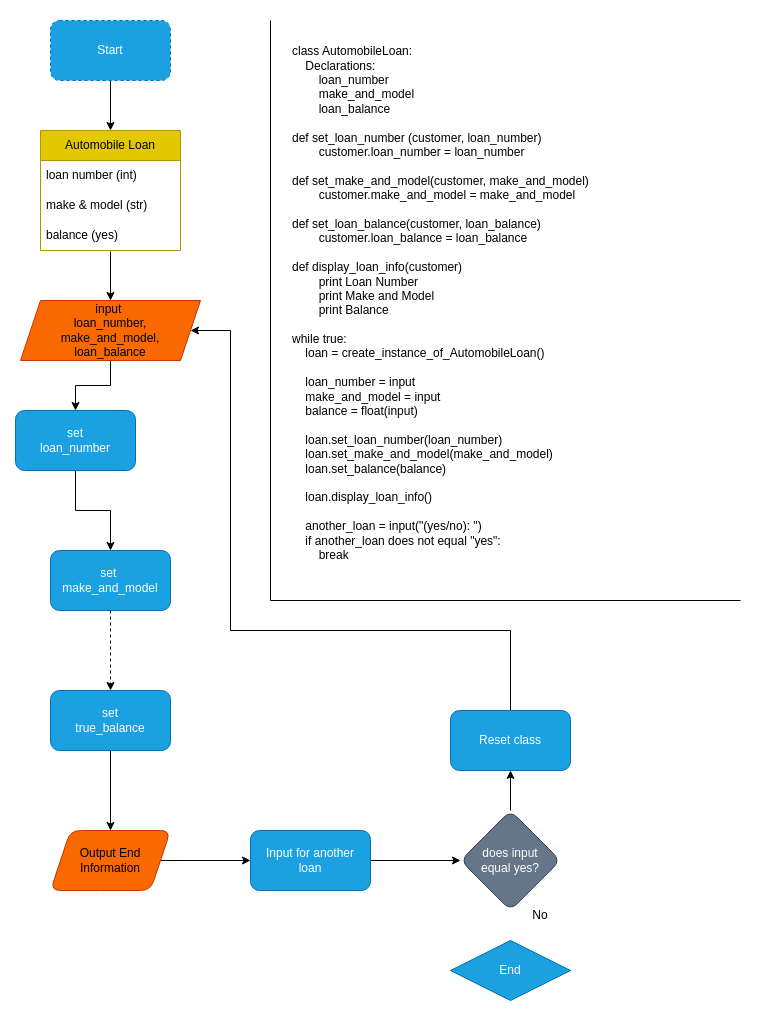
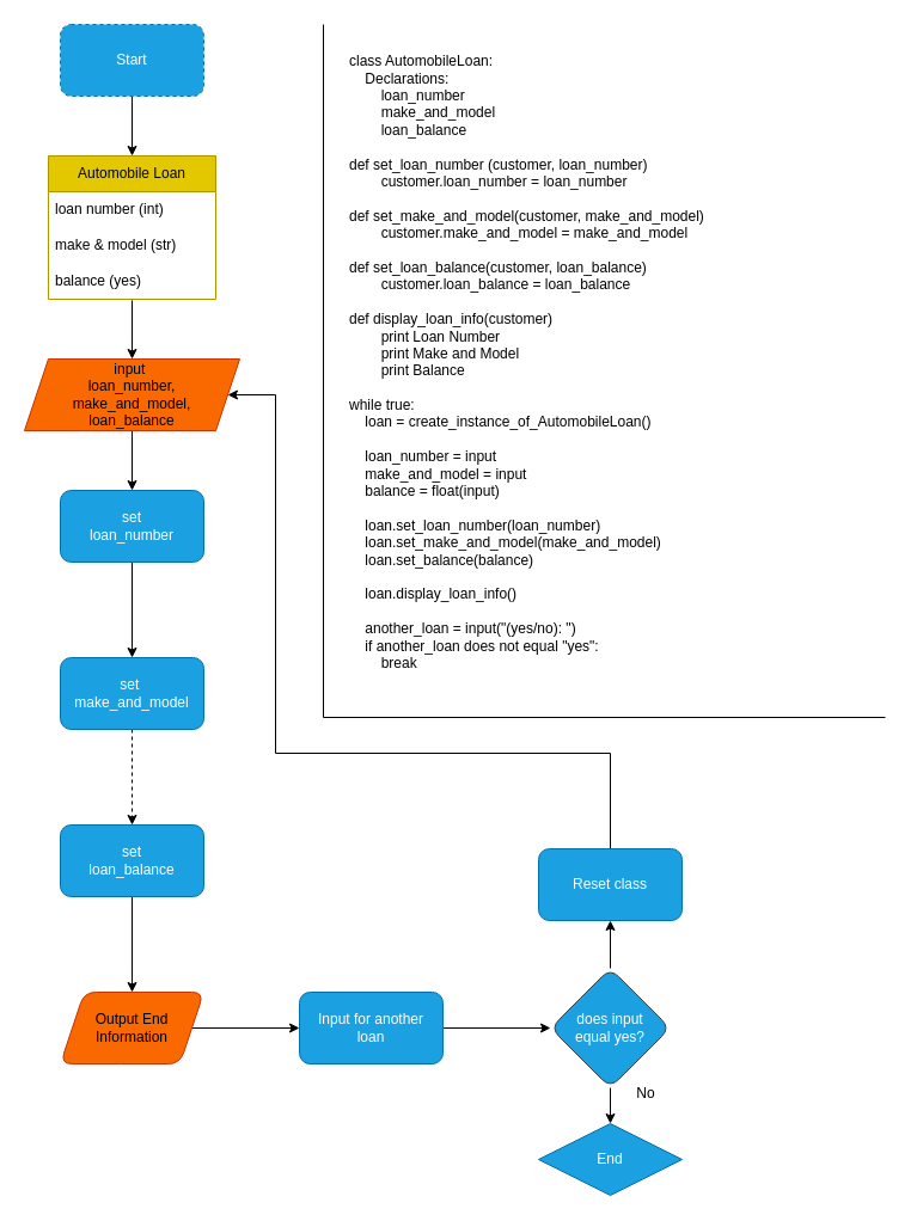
  <mxCell id="0" />
  <mxCell id="1" parent="0" />
  <mxCell id="2" value="" style="edgeStyle=orthogonalEdgeStyle;rounded=0;orthogonalLoop=1;jettySize=auto;html=1;entryX=0.5;entryY=0;entryDx=0;entryDy=0;" edge="1" parent="1" source="3" target="4"><mxGeometry relative="1" as="geometry" /></mxCell>
  <mxCell id="3" value="Start" style="rounded=1;whiteSpace=wrap;html=1;fillColor=#1ba1e2;fontColor=#ffffff;strokeColor=#006EAF;dashed=1;" parent="1" vertex="1"><mxGeometry x="50" y="20" width="120" height="60" as="geometry" /></mxCell>
  <mxCell id="4" value="Automobile Loan" style="swimlane;fontStyle=0;childLayout=stackLayout;horizontal=1;startSize=30;horizontalStack=0;resizeParent=1;resizeParentMax=0;resizeLast=0;collapsible=1;marginBottom=0;whiteSpace=wrap;html=1;fillColor=#e3c800;fontColor=#000000;strokeColor=#B09500;" parent="1" vertex="1"><mxGeometry x="40" y="130" width="140" height="120" as="geometry" /></mxCell>
  <mxCell id="5" value="loan number (int)" style="text;strokeColor=none;fillColor=none;align=left;verticalAlign=middle;spacingLeft=4;spacingRight=4;overflow=hidden;points=[[0,0.5],[1,0.5]];portConstraint=eastwest;rotatable=0;whiteSpace=wrap;html=1;" parent="4" vertex="1"><mxGeometry y="30" width="140" height="30" as="geometry" /></mxCell>
  <mxCell id="6" value="make &amp;amp; model (str)" style="text;strokeColor=none;fillColor=none;align=left;verticalAlign=middle;spacingLeft=4;spacingRight=4;overflow=hidden;points=[[0,0.5],[1,0.5]];portConstraint=eastwest;rotatable=0;whiteSpace=wrap;html=1;" parent="4" vertex="1"><mxGeometry y="60" width="140" height="30" as="geometry" /></mxCell>
  <mxCell id="7" value="balance (yes)" style="text;strokeColor=none;fillColor=none;align=left;verticalAlign=middle;spacingLeft=4;spacingRight=4;overflow=hidden;points=[[0,0.5],[1,0.5]];portConstraint=eastwest;rotatable=0;whiteSpace=wrap;html=1;" parent="4" vertex="1"><mxGeometry y="90" width="140" height="30" as="geometry" /></mxCell>
  <mxCell id="8" value="" style="endArrow=classic;html=1;rounded=0;exitX=0.5;exitY=1.033;exitDx=0;exitDy=0;exitPerimeter=0;" edge="1" parent="1" source="7"><mxGeometry width="50" height="50" relative="1" as="geometry"><mxPoint x="300" y="570" as="sourcePoint" /><mxPoint x="110" y="300" as="targetPoint" /></mxGeometry></mxCell>
  <mxCell id="9" value="" style="edgeStyle=orthogonalEdgeStyle;rounded=0;orthogonalLoop=1;jettySize=auto;html=1;" edge="1" parent="1" source="10" target="12"><mxGeometry relative="1" as="geometry" /></mxCell>
  <mxCell id="10" value="input&amp;nbsp;&lt;br&gt;loan_number,&lt;br&gt;make_and_model,&lt;br&gt;loan_balance" style="shape=parallelogram;perimeter=parallelogramPerimeter;whiteSpace=wrap;html=1;fixedSize=1;fillColor=#fa6800;fontColor=#000000;strokeColor=#C73500;" vertex="1" parent="1"><mxGeometry x="20" y="300" width="180" height="60" as="geometry" /></mxCell>
  <mxCell id="11" value="" style="edgeStyle=orthogonalEdgeStyle;rounded=0;orthogonalLoop=1;jettySize=auto;html=1;" edge="1" parent="1" source="12" target="14"><mxGeometry relative="1" as="geometry" /></mxCell>
- <mxCell id="12" value="set &lt;br&gt;loan_number" style="rounded=1;whiteSpace=wrap;html=1;fillColor=#1ba1e2;fontColor=#ffffff;strokeColor=#006EAF;" vertex="1" parent="1"><mxGeometry x="15" y="410" width="120" height="60" as="geometry" /></mxCell>
+ <mxCell id="12" value="set &lt;br&gt;loan_number" style="rounded=1;whiteSpace=wrap;html=1;fillColor=#1ba1e2;fontColor=#ffffff;strokeColor=#006EAF;" vertex="1" parent="1"><mxGeometry x="50" y="410" width="120" height="60" as="geometry" /></mxCell>
  <mxCell id="13" value="" style="edgeStyle=orthogonalEdgeStyle;rounded=0;orthogonalLoop=1;jettySize=auto;html=1;dashed=1;" edge="1" parent="1" source="14" target="16"><mxGeometry relative="1" as="geometry" /></mxCell>
  <mxCell id="14" value="set&amp;nbsp;&lt;br&gt;make_and_model" style="whiteSpace=wrap;html=1;rounded=1;fillColor=#1ba1e2;fontColor=#ffffff;strokeColor=#006EAF;" vertex="1" parent="1"><mxGeometry x="50" y="550" width="120" height="60" as="geometry" /></mxCell>
  <mxCell id="15" value="" style="edgeStyle=orthogonalEdgeStyle;rounded=0;orthogonalLoop=1;jettySize=auto;html=1;" edge="1" parent="1" source="16" target="18"><mxGeometry relative="1" as="geometry" /></mxCell>
- <mxCell id="16" value="set&lt;br&gt;true_balance" style="whiteSpace=wrap;html=1;rounded=1;fillColor=#1ba1e2;fontColor=#ffffff;strokeColor=#006EAF;" vertex="1" parent="1"><mxGeometry x="50" y="690" width="120" height="60" as="geometry" /></mxCell>
+ <mxCell id="16" value="set&lt;br&gt;loan_balance" style="whiteSpace=wrap;html=1;rounded=1;fillColor=#1ba1e2;fontColor=#ffffff;strokeColor=#006EAF;" vertex="1" parent="1"><mxGeometry x="50" y="690" width="120" height="60" as="geometry" /></mxCell>
  <mxCell id="17" value="" style="edgeStyle=orthogonalEdgeStyle;rounded=0;orthogonalLoop=1;jettySize=auto;html=1;" edge="1" parent="1" source="18" target="20"><mxGeometry relative="1" as="geometry" /></mxCell>
  <mxCell id="18" value="Output End&lt;br&gt;Information" style="shape=parallelogram;perimeter=parallelogramPerimeter;whiteSpace=wrap;html=1;fixedSize=1;rounded=1;fillColor=#fa6800;fontColor=#000000;strokeColor=#C73500;" vertex="1" parent="1"><mxGeometry x="50" y="830" width="120" height="60" as="geometry" /></mxCell>
  <mxCell id="19" value="" style="edgeStyle=orthogonalEdgeStyle;rounded=0;orthogonalLoop=1;jettySize=auto;html=1;" edge="1" parent="1" source="20" target="23"><mxGeometry relative="1" as="geometry" /></mxCell>
  <mxCell id="20" value="Input for another&lt;br&gt;loan" style="whiteSpace=wrap;html=1;rounded=1;fillColor=#1ba1e2;fontColor=#ffffff;strokeColor=#006EAF;" vertex="1" parent="1"><mxGeometry x="250" y="830" width="120" height="60" as="geometry" /></mxCell>
+ <mxCell id="21" value="" style="edgeStyle=orthogonalEdgeStyle;rounded=0;orthogonalLoop=1;jettySize=auto;html=1;" edge="1" parent="1" source="23" target="24"><mxGeometry relative="1" as="geometry" /></mxCell>
  <mxCell id="22" value="" style="edgeStyle=orthogonalEdgeStyle;rounded=0;orthogonalLoop=1;jettySize=auto;html=1;" edge="1" parent="1" source="23" target="26"><mxGeometry relative="1" as="geometry" /></mxCell>
- <mxCell id="23" value="does input &lt;br&gt;equal yes?" style="rhombus;whiteSpace=wrap;html=1;rounded=1;fillColor=#647687;fontColor=#ffffff;strokeColor=#314354;" vertex="1" parent="1"><mxGeometry x="460" y="810" width="100" height="100" as="geometry" /></mxCell>
+ <mxCell id="23" value="does input &lt;br&gt;equal yes?" style="rhombus;whiteSpace=wrap;html=1;rounded=1;fillColor=#1ba1e2;fontColor=#ffffff;strokeColor=#314354;" vertex="1" parent="1"><mxGeometry x="460" y="810" width="100" height="100" as="geometry" /></mxCell>
  <mxCell id="24" value="End" style="rhombus;whiteSpace=wrap;html=1;fillColor=#1ba1e2;fontColor=#ffffff;strokeColor=#006EAF;" vertex="1" parent="1"><mxGeometry x="450" y="940" width="120" height="60" as="geometry" /></mxCell>
  <mxCell id="25" style="edgeStyle=orthogonalEdgeStyle;rounded=0;orthogonalLoop=1;jettySize=auto;html=1;exitX=0.5;exitY=0;exitDx=0;exitDy=0;entryX=1;entryY=0.5;entryDx=0;entryDy=0;" edge="1" parent="1" source="26" target="10"><mxGeometry relative="1" as="geometry"><Array as="points"><mxPoint x="510" y="630" /><mxPoint x="230" y="630" /><mxPoint x="230" y="330" /></Array></mxGeometry></mxCell>
  <mxCell id="26" value="Reset class" style="whiteSpace=wrap;html=1;rounded=1;fillColor=#1ba1e2;fontColor=#ffffff;strokeColor=#006EAF;" vertex="1" parent="1"><mxGeometry x="450" y="710" width="120" height="60" as="geometry" /></mxCell>
  <mxCell id="27" value="No" style="text;html=1;strokeColor=none;fillColor=none;align=center;verticalAlign=middle;whiteSpace=wrap;rounded=0;" vertex="1" parent="1"><mxGeometry x="510" y="900" width="60" height="30" as="geometry" /></mxCell>
  <mxCell id="28" value="" style="endArrow=none;html=1;rounded=0;" edge="1" parent="1"><mxGeometry width="50" height="50" relative="1" as="geometry"><mxPoint x="270" y="600" as="sourcePoint" /><mxPoint x="740" y="600" as="targetPoint" /></mxGeometry></mxCell>
  <mxCell id="29" value="" style="endArrow=none;html=1;rounded=0;" edge="1" parent="1"><mxGeometry width="50" height="50" relative="1" as="geometry"><mxPoint x="270" y="600" as="sourcePoint" /><mxPoint x="270" y="20" as="targetPoint" /></mxGeometry></mxCell>
  <mxCell id="30" value="&lt;div&gt;class AutomobileLoan:&lt;/div&gt;&lt;div&gt;&amp;nbsp; &amp;nbsp; Declarations:&lt;/div&gt;&lt;div&gt;&amp;nbsp; &amp;nbsp; &amp;nbsp; &amp;nbsp; loan_number&lt;/div&gt;&lt;div&gt;&amp;nbsp; &amp;nbsp; &amp;nbsp; &amp;nbsp; make_and_model&lt;/div&gt;&lt;div&gt;&amp;nbsp; &amp;nbsp; &amp;nbsp; &amp;nbsp; loan_balance&lt;/div&gt;&lt;div&gt;&lt;br&gt;&lt;/div&gt;&lt;div&gt;def set_loan_number (customer, loan_number)&lt;/div&gt;&lt;div&gt;&lt;span style=&quot;white-space: pre;&quot;&gt;&#09;&lt;/span&gt;customer.loan_number = loan_number&lt;br&gt;&lt;/div&gt;&lt;div&gt;&lt;br&gt;&lt;/div&gt;&lt;div&gt;def set_make_and_model(customer, make_and_model)&lt;/div&gt;&lt;div&gt;&lt;span style=&quot;white-space: pre;&quot;&gt;&#09;&lt;/span&gt;customer.make_and_model = make_and_model&lt;br&gt;&lt;/div&gt;&lt;div&gt;&lt;br&gt;&lt;/div&gt;&lt;div&gt;def set_loan_balance(customer, loan_balance)&lt;/div&gt;&lt;div&gt;&lt;span style=&quot;white-space: pre;&quot;&gt;&#09;&lt;/span&gt;customer.loan_balance = loan_balance&lt;br&gt;&lt;/div&gt;&lt;div&gt;&lt;br&gt;&lt;/div&gt;&lt;div&gt;def display_loan_info(customer)&lt;/div&gt;&lt;div&gt;&lt;span style=&quot;white-space: pre;&quot;&gt;&#09;&lt;/span&gt;print Loan Number&lt;br&gt;&lt;/div&gt;&lt;div&gt;&lt;span style=&quot;white-space: pre;&quot;&gt;&#09;&lt;/span&gt;print Make and Model&lt;br&gt;&lt;/div&gt;&lt;div&gt;&lt;span style=&quot;white-space: pre;&quot;&gt;&#09;&lt;/span&gt;print Balance&lt;/div&gt;&lt;div&gt;&lt;br&gt;&lt;/div&gt;&lt;div&gt;while true:&lt;/div&gt;&lt;div&gt;&amp;nbsp; &amp;nbsp; loan = create_instance_of_AutomobileLoan()&lt;/div&gt;&lt;div&gt;&lt;br&gt;&lt;/div&gt;&lt;div&gt;&amp;nbsp; &amp;nbsp; loan_number = input&lt;/div&gt;&lt;div&gt;&amp;nbsp; &amp;nbsp; make_and_model = input&amp;nbsp;&lt;/div&gt;&lt;div&gt;&amp;nbsp; &amp;nbsp; balance = float(input)&lt;/div&gt;&lt;div&gt;&lt;br&gt;&lt;/div&gt;&lt;div&gt;&amp;nbsp; &amp;nbsp; loan.set_loan_number(loan_number)&lt;/div&gt;&lt;div&gt;&amp;nbsp; &amp;nbsp; loan.set_make_and_model(make_and_model)&lt;/div&gt;&lt;div&gt;&amp;nbsp; &amp;nbsp; loan.set_balance(balance)&lt;/div&gt;&lt;div&gt;&lt;br&gt;&lt;/div&gt;&lt;div&gt;&amp;nbsp; &amp;nbsp; loan.display_loan_info()&lt;/div&gt;&lt;div&gt;&lt;br&gt;&lt;/div&gt;&lt;div&gt;&amp;nbsp; &amp;nbsp; another_loan = input(&quot;(yes/no): &quot;)&lt;/div&gt;&lt;div&gt;&amp;nbsp; &amp;nbsp; if another_loan does not equal &quot;yes&quot;:&lt;/div&gt;&lt;div&gt;&amp;nbsp; &amp;nbsp; &amp;nbsp; &amp;nbsp; break&lt;/div&gt;&lt;div&gt;&lt;br&gt;&lt;/div&gt;" style="text;html=1;strokeColor=none;fillColor=none;align=left;verticalAlign=middle;whiteSpace=wrap;rounded=0;" vertex="1" parent="1"><mxGeometry x="290" y="30" width="460" height="560" as="geometry" /></mxCell>
